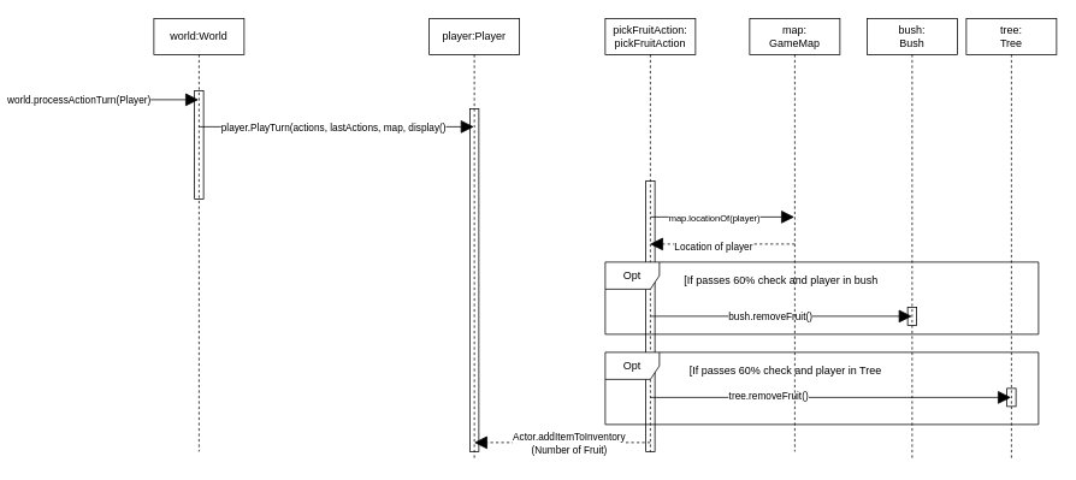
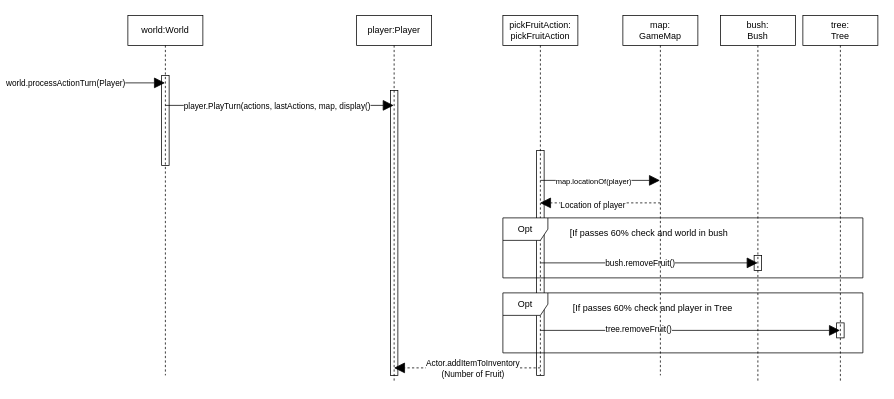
  <mxCell id="0" />
  <mxCell id="1" parent="0" />
  <mxCell id="2" value="world:World" style="shape=umlLifeline;perimeter=lifelinePerimeter;whiteSpace=wrap;html=1;container=1;collapsible=0;recursiveResize=0;outlineConnect=0;" parent="1" vertex="1"><mxGeometry x="170" y="20" width="100" height="480" as="geometry" /></mxCell>
  <mxCell id="3" value="" style="endArrow=block;endFill=1;endSize=12;html=1;" parent="2" target="6" edge="1"><mxGeometry width="160" relative="1" as="geometry"><mxPoint x="50" y="120" as="sourcePoint" /><mxPoint x="210" y="120" as="targetPoint" /></mxGeometry></mxCell>
  <mxCell id="4" value="player.PlayTurn(actions, lastActions, map, display()" style="edgeLabel;html=1;align=center;verticalAlign=middle;resizable=0;points=[];" parent="3" vertex="1" connectable="0"><mxGeometry x="-0.45" y="-1" relative="1" as="geometry"><mxPoint x="64" y="-1" as="offset" /></mxGeometry></mxCell>
  <mxCell id="5" value="" style="html=1;points=[];perimeter=orthogonalPerimeter;fillColor=none;" parent="2" vertex="1"><mxGeometry x="45" y="80" width="10" height="120" as="geometry" /></mxCell>
  <mxCell id="6" value="player:Player" style="shape=umlLifeline;perimeter=lifelinePerimeter;whiteSpace=wrap;html=1;container=1;collapsible=0;recursiveResize=0;outlineConnect=0;" parent="1" vertex="1"><mxGeometry x="475" y="20" width="100" height="490" as="geometry" /></mxCell>
  <mxCell id="7" value="" style="html=1;points=[];perimeter=orthogonalPerimeter;fillColor=none;" parent="6" vertex="1"><mxGeometry x="45" y="100" width="10" height="380" as="geometry" /></mxCell>
  <mxCell id="8" value="" style="endArrow=block;endFill=1;endSize=12;html=1;" parent="1" target="2" edge="1"><mxGeometry width="160" relative="1" as="geometry"><mxPoint x="20" y="110" as="sourcePoint" /><mxPoint x="140" y="110" as="targetPoint" /></mxGeometry></mxCell>
  <mxCell id="9" value="world.processActionTurn(Player)" style="edgeLabel;html=1;align=center;verticalAlign=middle;resizable=0;points=[];" parent="8" vertex="1" connectable="0"><mxGeometry x="-0.579" relative="1" as="geometry"><mxPoint x="24" as="offset" /></mxGeometry></mxCell>
  <mxCell id="10" value="bush:&lt;br&gt;Bush" style="shape=umlLifeline;perimeter=lifelinePerimeter;whiteSpace=wrap;html=1;container=1;collapsible=0;recursiveResize=0;outlineConnect=0;" parent="1" vertex="1"><mxGeometry x="960" y="20" width="100" height="490" as="geometry" /></mxCell>
  <mxCell id="11" value="tree:&lt;br&gt;Tree" style="shape=umlLifeline;perimeter=lifelinePerimeter;whiteSpace=wrap;html=1;container=1;collapsible=0;recursiveResize=0;outlineConnect=0;" parent="1" vertex="1"><mxGeometry x="1070" y="20" width="100" height="490" as="geometry" /></mxCell>
  <mxCell id="12" value="pickFruitAction:&lt;br&gt;pickFruitAction" style="shape=umlLifeline;perimeter=lifelinePerimeter;whiteSpace=wrap;html=1;container=1;collapsible=0;recursiveResize=0;outlineConnect=0;" parent="1" vertex="1"><mxGeometry x="670" y="20" width="100" height="480" as="geometry" /></mxCell>
  <mxCell id="13" value="" style="endArrow=block;endFill=1;endSize=12;html=1;" parent="12" target="22" edge="1"><mxGeometry width="160" relative="1" as="geometry"><mxPoint x="50" y="220" as="sourcePoint" /><mxPoint x="210" y="220" as="targetPoint" /></mxGeometry></mxCell>
  <mxCell id="14" value="&lt;font style=&quot;font-size: 10px&quot;&gt;map.locationOf(player)&lt;/font&gt;" style="edgeLabel;html=1;align=center;verticalAlign=middle;resizable=0;points=[];" parent="13" vertex="1" connectable="0"><mxGeometry x="-0.262" y="2" relative="1" as="geometry"><mxPoint x="11" y="2" as="offset" /></mxGeometry></mxCell>
  <mxCell id="15" value="" style="endArrow=block;endFill=1;endSize=12;html=1;" parent="12" target="11" edge="1"><mxGeometry width="160" relative="1" as="geometry"><mxPoint x="50" y="420" as="sourcePoint" /><mxPoint x="210" y="420" as="targetPoint" /></mxGeometry></mxCell>
  <mxCell id="16" value="tree.removeFruit()" style="edgeLabel;html=1;align=center;verticalAlign=middle;resizable=0;points=[];" parent="15" vertex="1" connectable="0"><mxGeometry x="-0.608" y="2" relative="1" as="geometry"><mxPoint x="52" as="offset" /></mxGeometry></mxCell>
  <mxCell id="17" value="" style="html=1;points=[];perimeter=orthogonalPerimeter;fillColor=none;" parent="12" vertex="1"><mxGeometry x="45" y="180" width="10" height="300" as="geometry" /></mxCell>
  <mxCell id="18" value="" style="endArrow=block;dashed=1;endFill=1;endSize=12;html=1;snapToPoint=0;" parent="1" edge="1"><mxGeometry width="160" relative="1" as="geometry"><mxPoint x="719.81" y="490" as="sourcePoint" /><mxPoint x="524.81" y="490" as="targetPoint" /></mxGeometry></mxCell>
  <mxCell id="19" value="Actor.addItemToInventory&lt;br&gt;(Number of Fruit)" style="edgeLabel;html=1;align=center;verticalAlign=middle;resizable=0;points=[];" parent="18" vertex="1" connectable="0"><mxGeometry x="0.268" y="1" relative="1" as="geometry"><mxPoint x="34" y="-1" as="offset" /></mxGeometry></mxCell>
  <mxCell id="20" value="" style="endArrow=block;endFill=1;endSize=12;html=1;snapToPoint=1;" parent="1" edge="1"><mxGeometry width="160" relative="1" as="geometry"><mxPoint x="720.25" y="350" as="sourcePoint" /><mxPoint x="1009.75" y="350" as="targetPoint" /></mxGeometry></mxCell>
  <mxCell id="21" value="bush.removeFruit()" style="edgeLabel;html=1;align=center;verticalAlign=middle;resizable=0;points=[];" parent="20" vertex="1" connectable="0"><mxGeometry x="-0.43" y="-1" relative="1" as="geometry"><mxPoint x="49" y="-1" as="offset" /></mxGeometry></mxCell>
  <mxCell id="22" value="map:&lt;br&gt;GameMap" style="shape=umlLifeline;perimeter=lifelinePerimeter;whiteSpace=wrap;html=1;container=1;collapsible=0;recursiveResize=0;outlineConnect=0;" parent="1" vertex="1"><mxGeometry x="830" y="20" width="100" height="480" as="geometry" /></mxCell>
  <mxCell id="23" value="" style="endArrow=block;dashed=1;endFill=1;endSize=12;html=1;" parent="22" target="12" edge="1"><mxGeometry width="160" relative="1" as="geometry"><mxPoint x="50" y="250" as="sourcePoint" /><mxPoint x="210" y="250" as="targetPoint" /></mxGeometry></mxCell>
  <mxCell id="24" value="Location of player" style="edgeLabel;html=1;align=center;verticalAlign=middle;resizable=0;points=[];" parent="23" vertex="1" connectable="0"><mxGeometry x="0.243" y="2" relative="1" as="geometry"><mxPoint x="9" as="offset" /></mxGeometry></mxCell>
  <mxCell id="25" value="Opt" style="shape=umlFrame;whiteSpace=wrap;html=1;" parent="1" vertex="1"><mxGeometry x="670" y="290" width="480" height="80" as="geometry" /></mxCell>
- <mxCell id="26" value="[If passes 60% check and player in bush" style="text;html=1;strokeColor=none;fillColor=none;align=center;verticalAlign=middle;whiteSpace=wrap;rounded=0;" parent="1" vertex="1"><mxGeometry x="750" y="300" width="230" height="20" as="geometry" /></mxCell>
+ <mxCell id="26" value="[If passes 60% check and world in bush" style="text;html=1;strokeColor=none;fillColor=none;align=center;verticalAlign=middle;whiteSpace=wrap;rounded=0;" parent="1" vertex="1"><mxGeometry x="750" y="300" width="230" height="20" as="geometry" /></mxCell>
  <mxCell id="27" value="Opt" style="shape=umlFrame;whiteSpace=wrap;html=1;" parent="1" vertex="1"><mxGeometry x="670" y="390" width="480" height="80" as="geometry" /></mxCell>
  <mxCell id="28" value="[If passes 60% check and player in Tree" style="text;html=1;strokeColor=none;fillColor=none;align=center;verticalAlign=middle;whiteSpace=wrap;rounded=0;" parent="1" vertex="1"><mxGeometry x="750" y="400" width="240" height="20" as="geometry" /></mxCell>
  <mxCell id="29" value="" style="html=1;points=[];perimeter=orthogonalPerimeter;fillColor=none;" parent="1" vertex="1"><mxGeometry x="1005" y="340" width="10" height="20" as="geometry" /></mxCell>
  <mxCell id="30" value="" style="html=1;points=[];perimeter=orthogonalPerimeter;fillColor=none;" parent="1" vertex="1"><mxGeometry x="1115" y="430" width="10" height="20" as="geometry" /></mxCell>
